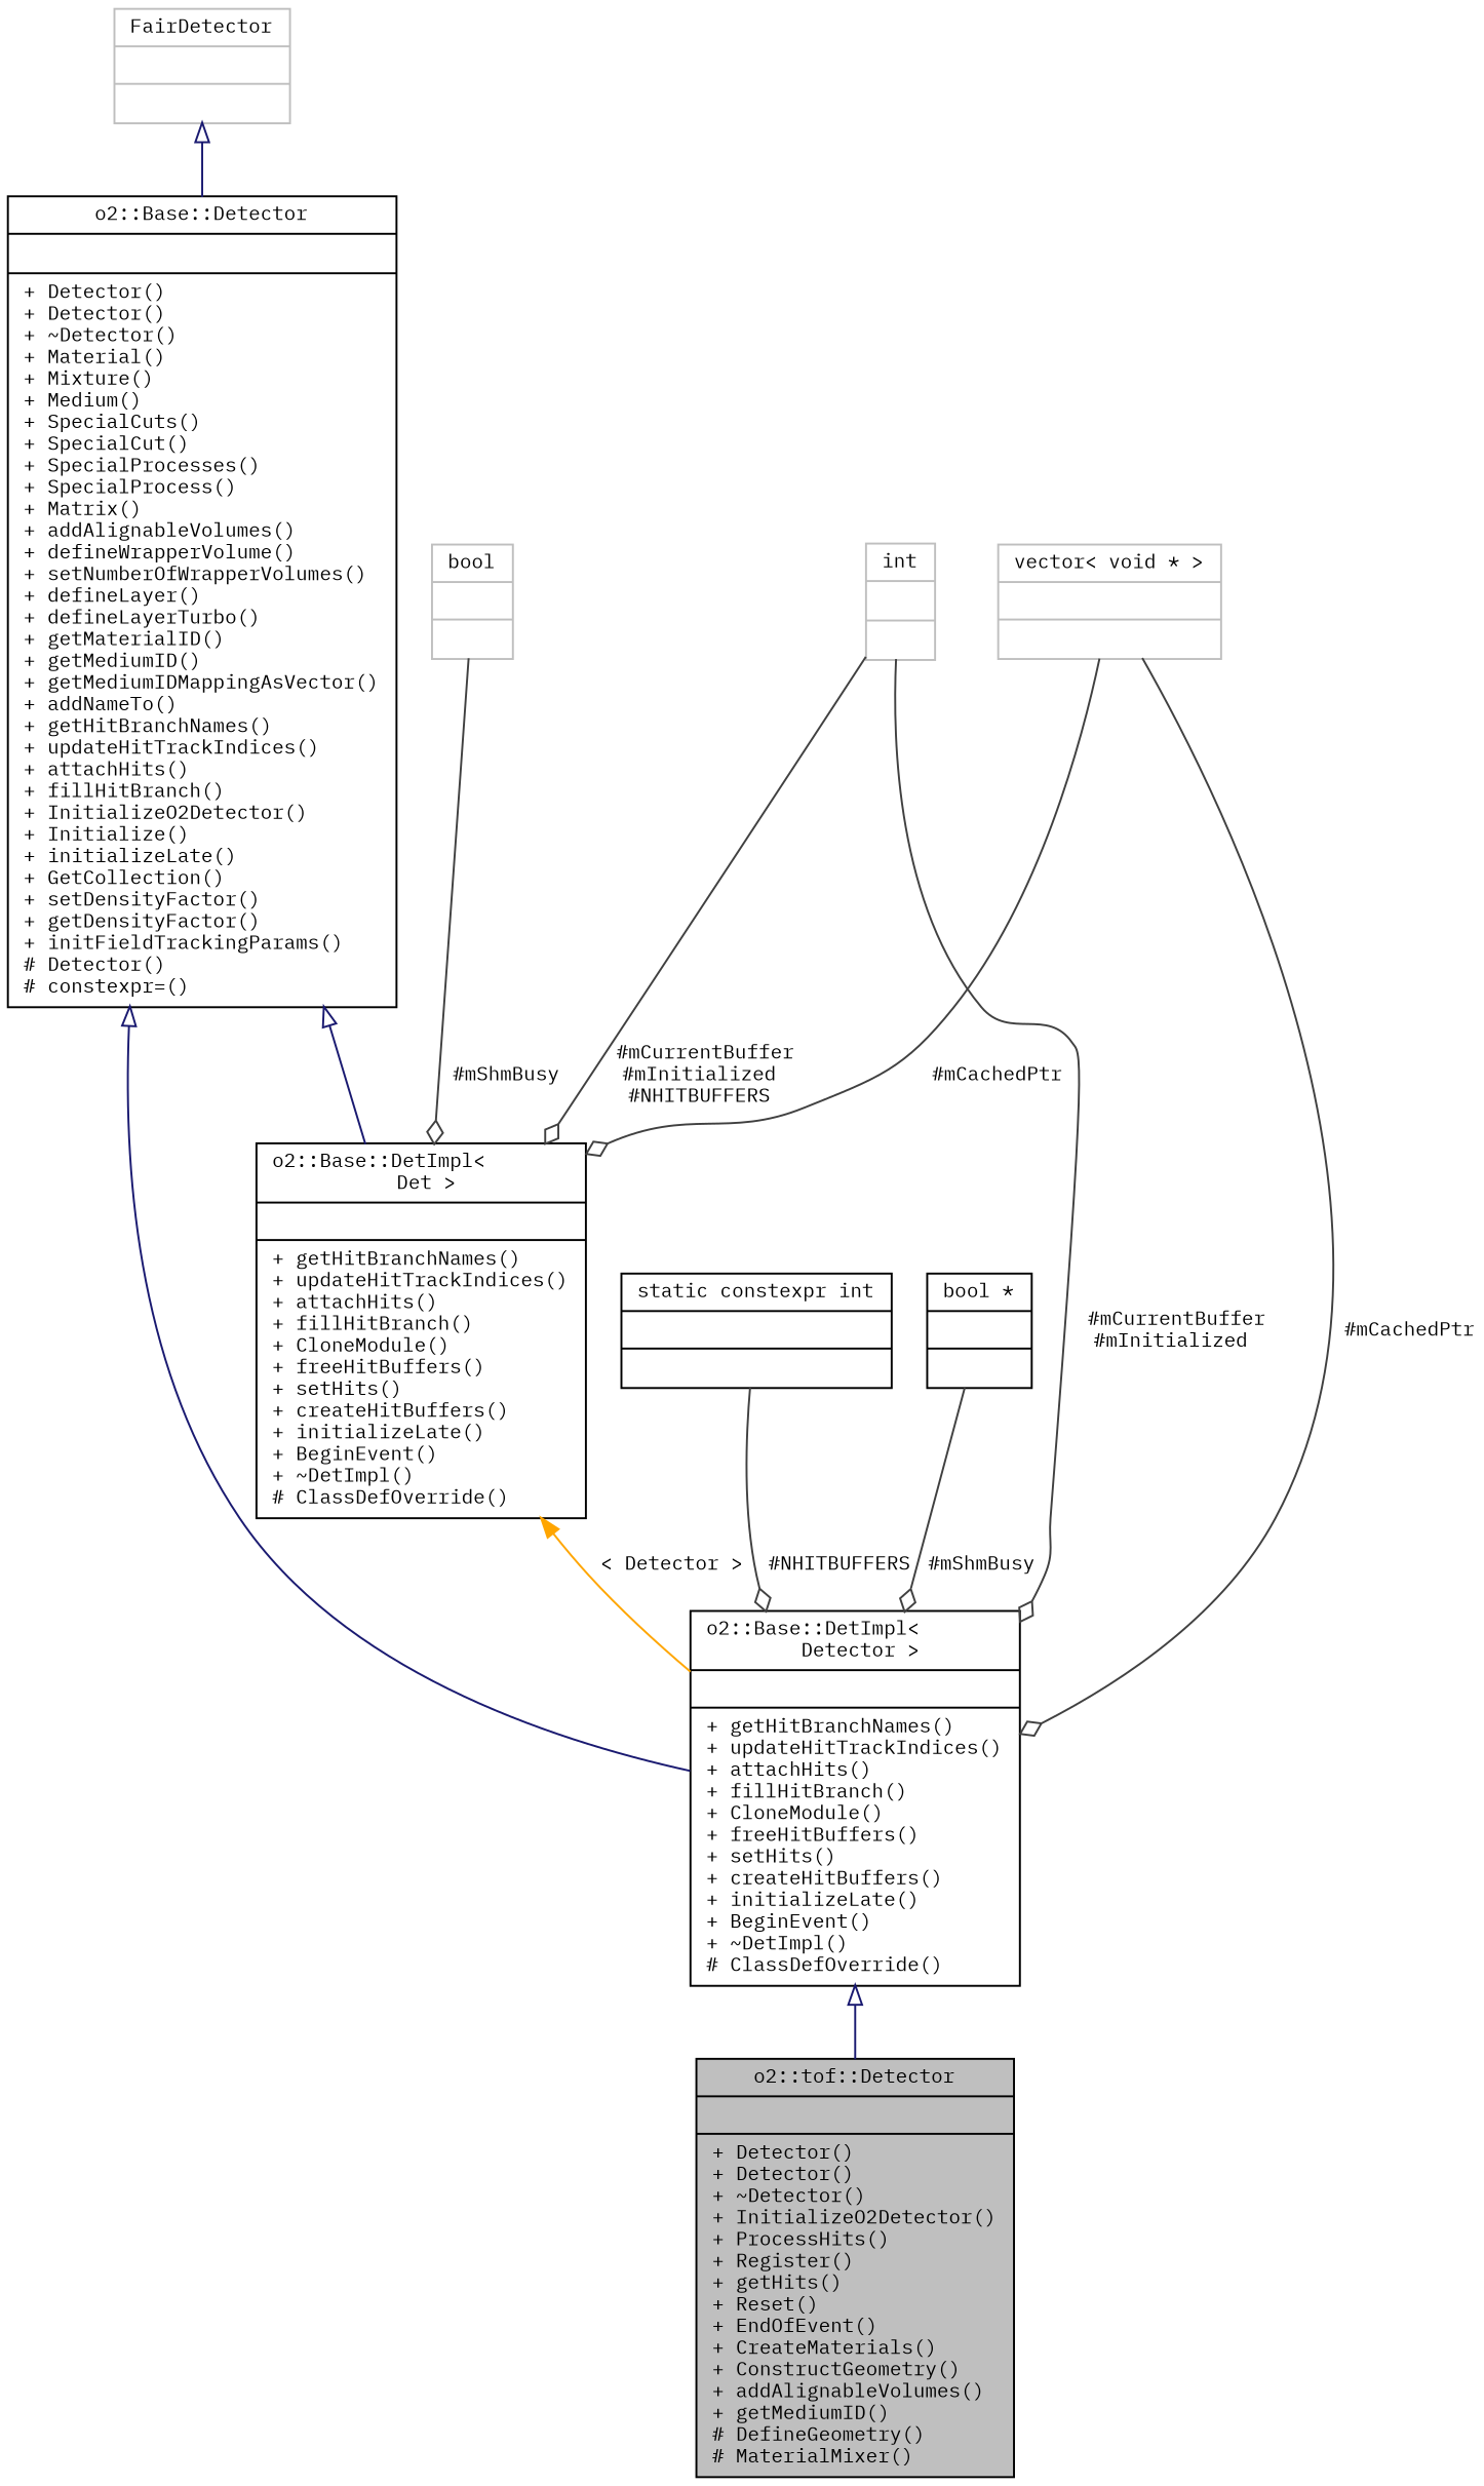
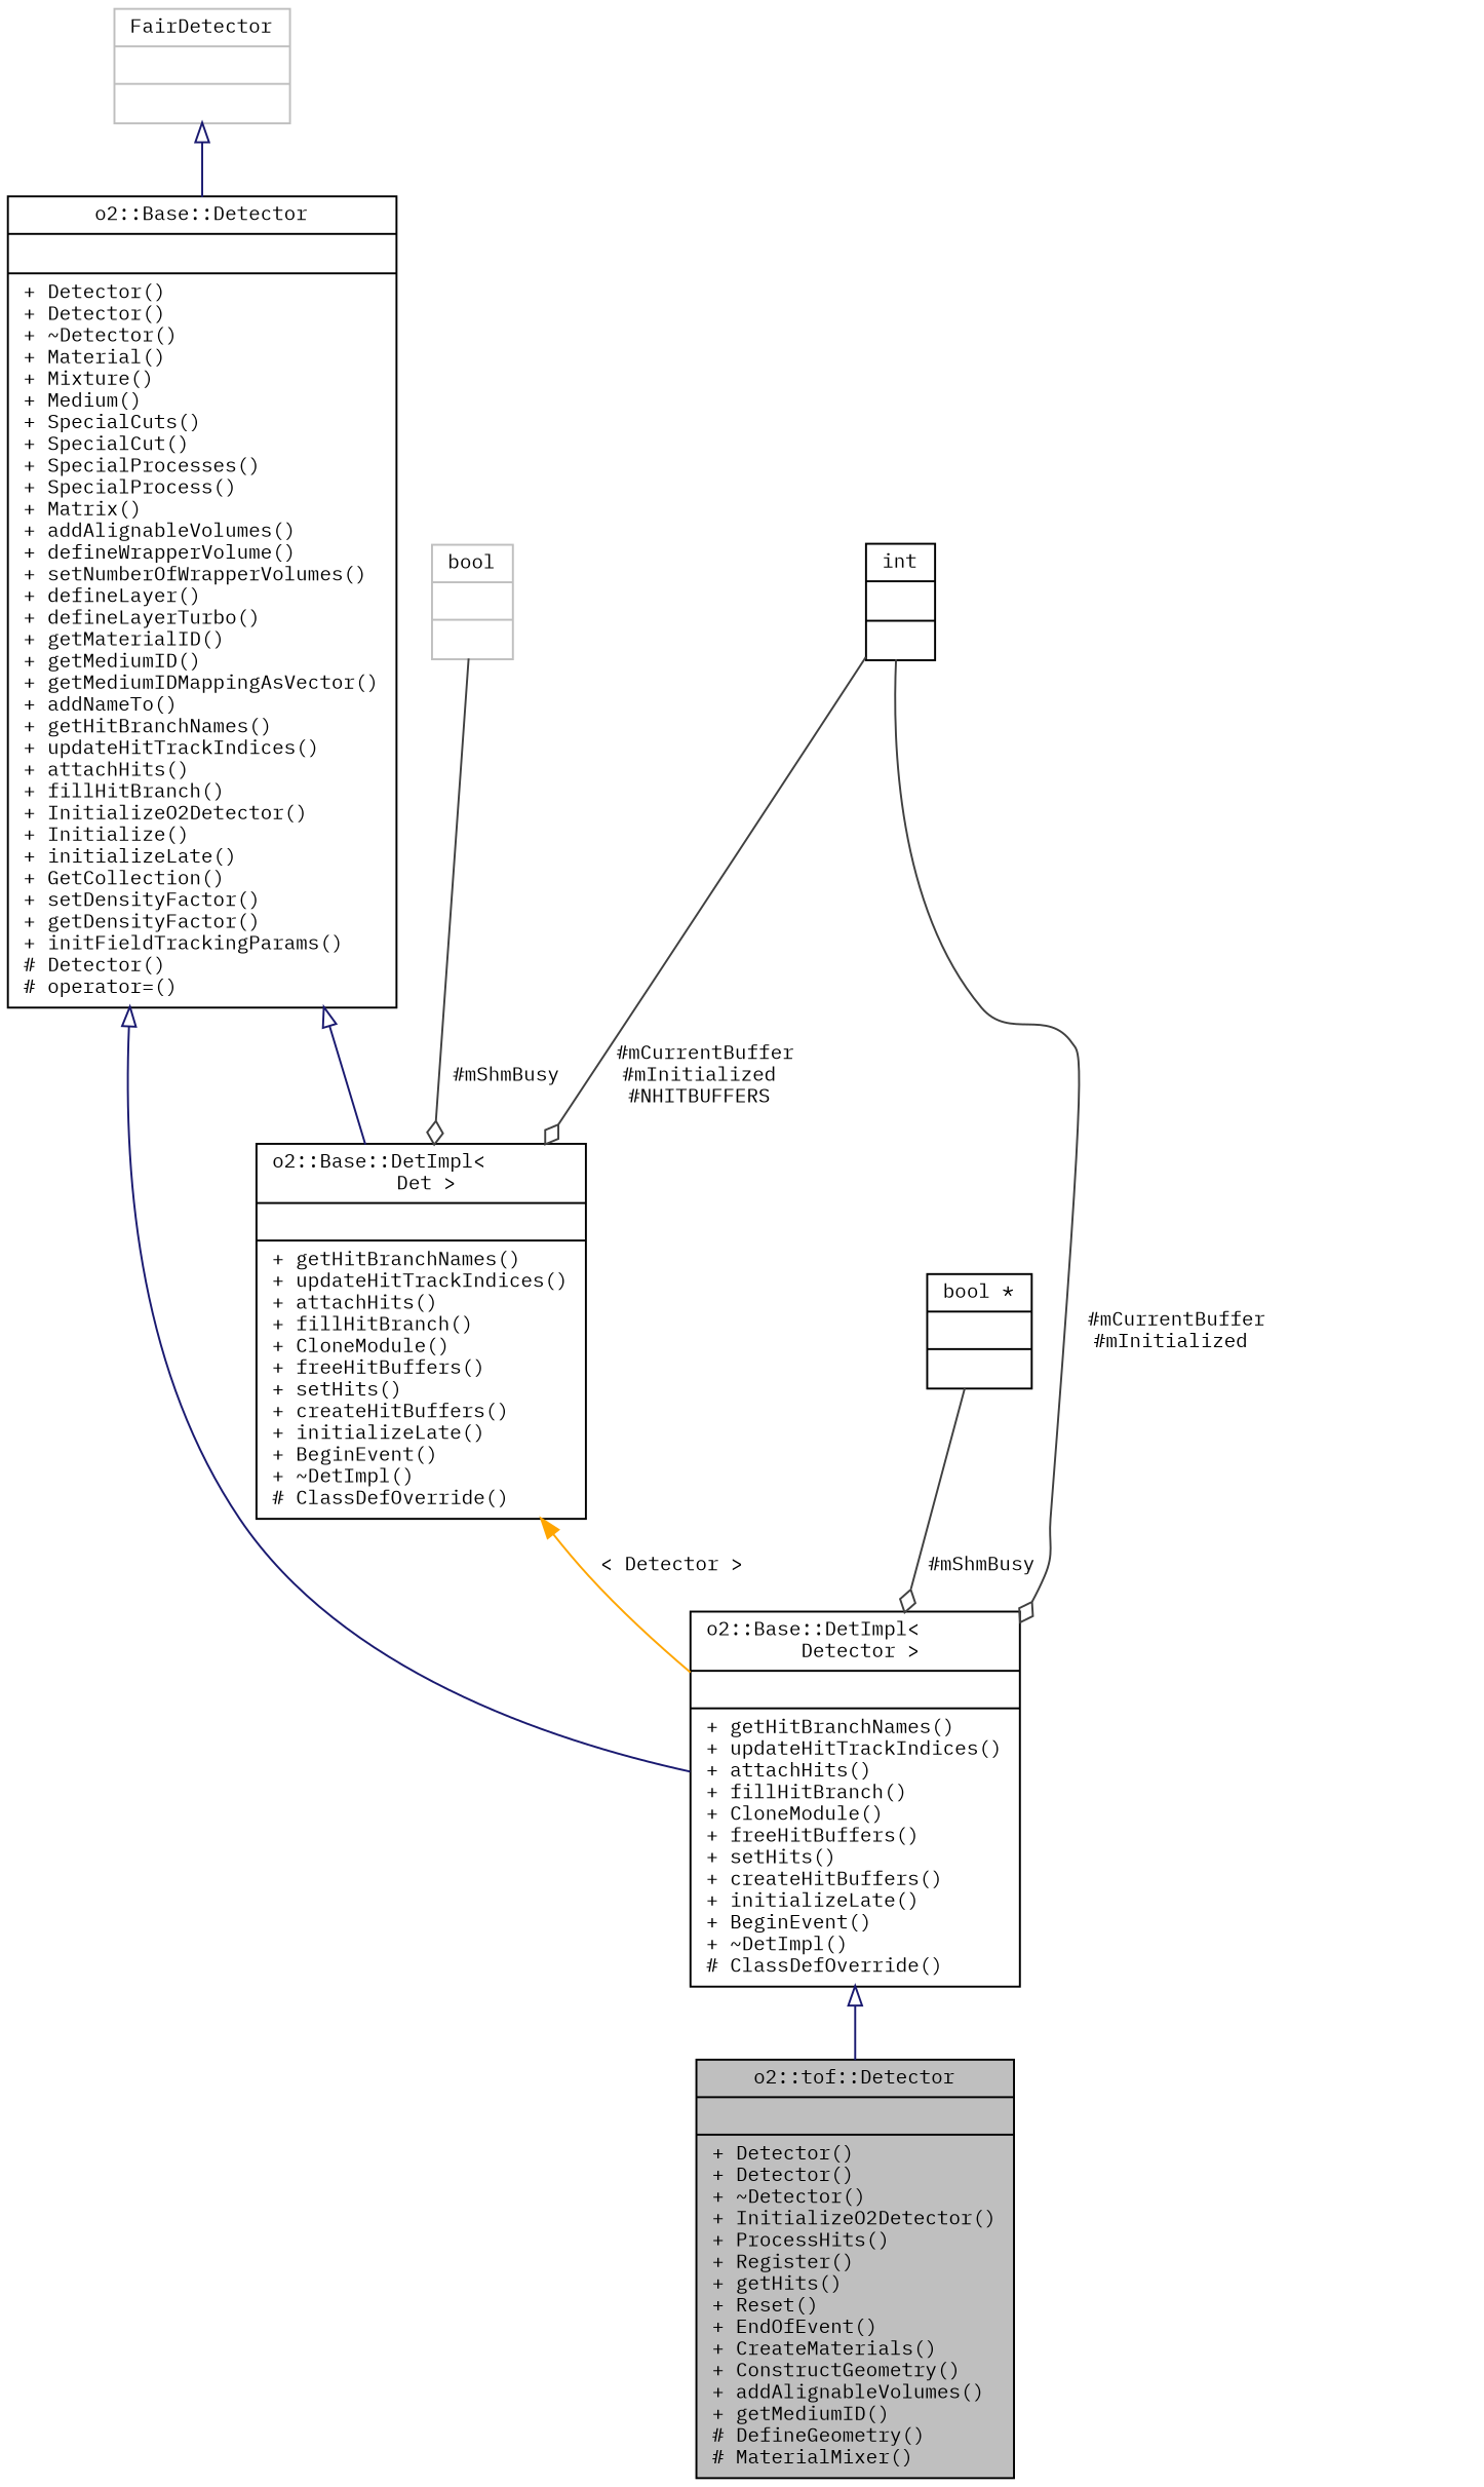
  digraph {
    fontname="IBM Plex Mono"
    node [color=black fontname="IBM Plex Mono" fontsize=10 shape=record]
    edge [color=grey25 fontname="IBM Plex Mono" fontsize=10 labelfontname=Helvetica labelfontsize=10 style=solid arrowhead=odiamond]
    n1 [fillcolor=grey75 fontcolor=black height=0.2 label="{o2::tof::Detector\n||+ Detector()\l+ Detector()\l+ ~Detector()\l+ InitializeO2Detector()\l+ ProcessHits()\l+ Register()\l+ getHits()\l+ Reset()\l+ EndOfEvent()\l+ CreateMaterials()\l+ ConstructGeometry()\l+ addAlignableVolumes()\l+ getMediumID()\l# DefineGeometry()\l# MaterialMixer()\l}" style=filled width=0.4]
    n2 [height=0.2 label="{o2::Base::DetImpl\<\l Detector \>\n||+ getHitBranchNames()\l+ updateHitTrackIndices()\l+ attachHits()\l+ fillHitBranch()\l+ CloneModule()\l+ freeHitBuffers()\l+ setHits()\l+ createHitBuffers()\l+ initializeLate()\l+ BeginEvent()\l+ ~DetImpl()\l# ClassDefOverride()\l}" width=0.4]
-   n3 [height=0.2 label="{o2::Base::Detector\n||+ Detector()\l+ Detector()\l+ ~Detector()\l+ Material()\l+ Mixture()\l+ Medium()\l+ SpecialCuts()\l+ SpecialCut()\l+ SpecialProcesses()\l+ SpecialProcess()\l+ Matrix()\l+ addAlignableVolumes()\l+ defineWrapperVolume()\l+ setNumberOfWrapperVolumes()\l+ defineLayer()\l+ defineLayerTurbo()\l+ getMaterialID()\l+ getMediumID()\l+ getMediumIDMappingAsVector()\l+ addNameTo()\l+ getHitBranchNames()\l+ updateHitTrackIndices()\l+ attachHits()\l+ fillHitBranch()\l+ InitializeO2Detector()\l+ Initialize()\l+ initializeLate()\l+ GetCollection()\l+ setDensityFactor()\l+ getDensityFactor()\l+ initFieldTrackingParams()\l# Detector()\l# constexpr=()\l}" width=0.4]
+   n3 [height=0.2 label="{o2::Base::Detector\n||+ Detector()\l+ Detector()\l+ ~Detector()\l+ Material()\l+ Mixture()\l+ Medium()\l+ SpecialCuts()\l+ SpecialCut()\l+ SpecialProcesses()\l+ SpecialProcess()\l+ Matrix()\l+ addAlignableVolumes()\l+ defineWrapperVolume()\l+ setNumberOfWrapperVolumes()\l+ defineLayer()\l+ defineLayerTurbo()\l+ getMaterialID()\l+ getMediumID()\l+ getMediumIDMappingAsVector()\l+ addNameTo()\l+ getHitBranchNames()\l+ updateHitTrackIndices()\l+ attachHits()\l+ fillHitBranch()\l+ InitializeO2Detector()\l+ Initialize()\l+ initializeLate()\l+ GetCollection()\l+ setDensityFactor()\l+ getDensityFactor()\l+ initFieldTrackingParams()\l# Detector()\l# operator=()\l}" width=0.4]
    n4 [height=0.2 label="{o2::Base::DetImpl\<\l Det \>\n||+ getHitBranchNames()\l+ updateHitTrackIndices()\l+ attachHits()\l+ fillHitBranch()\l+ CloneModule()\l+ freeHitBuffers()\l+ setHits()\l+ createHitBuffers()\l+ initializeLate()\l+ BeginEvent()\l+ ~DetImpl()\l# ClassDefOverride()\l}" width=0.4]
    n5 [color=grey75 height=0.2 label="{FairDetector\n||}" width=0.4]
-   n6 [height=0.2 label="{static constexpr int\n||}" width=0.4]
    n7 [height=0.2 label="{bool *\n||}" width=0.4]
-   n8 [color=grey75 height=0.2 label="{int\n||}" width=0.4]
-   n9 [color=grey75 height=0.2 label="{vector\< void * \>\n||}" width=0.4]
+   n8 [height=0.2 label="{int\n||}" width=0.4]
    n10 [color=grey75 height=0.2 label="{bool\n||}" width=0.4]
    n2 -> n1 [arrowtail=onormal color=midnightblue dir=back arrowhead=""]
    n3 -> n2 [arrowtail=onormal color=midnightblue dir=back arrowhead=""]
    n3 -> n4 [arrowtail=onormal color=midnightblue dir=back arrowhead=""]
    n4 -> n2 [color=orange dir=back label=" \< Detector \>" arrowhead=""]
    n5 -> n3 [arrowtail=onormal color=midnightblue dir=back arrowhead=""]
-   n6 -> n2 [label=" #NHITBUFFERS"]
    n7 -> n2 [label=" #mShmBusy"]
    n8 -> n2 [label=" #mCurrentBuffer\n#mInitialized"]
    n8 -> n4 [label=" #mCurrentBuffer\n#mInitialized\n#NHITBUFFERS"]
-   n9 -> n2 [label=" #mCachedPtr"]
-   n9 -> n4 [label=" #mCachedPtr"]
    n10 -> n4 [label=" #mShmBusy"]
  }
